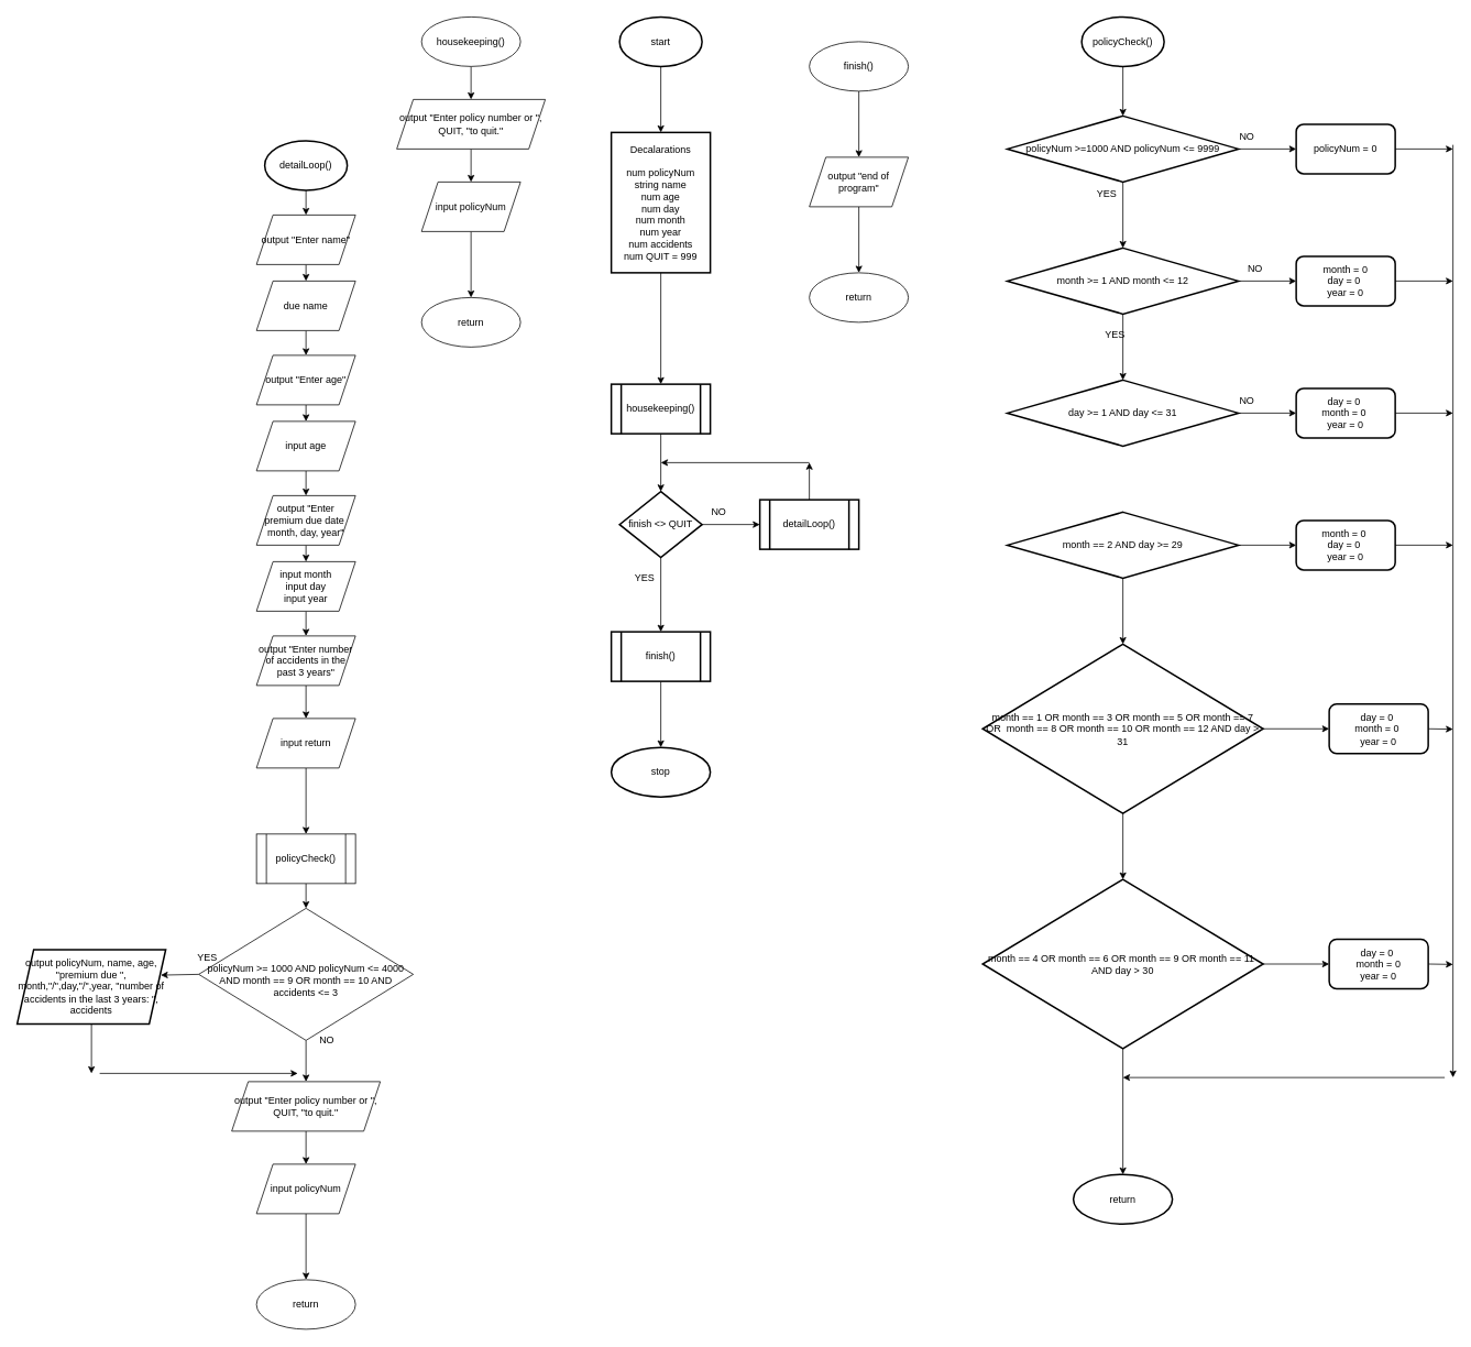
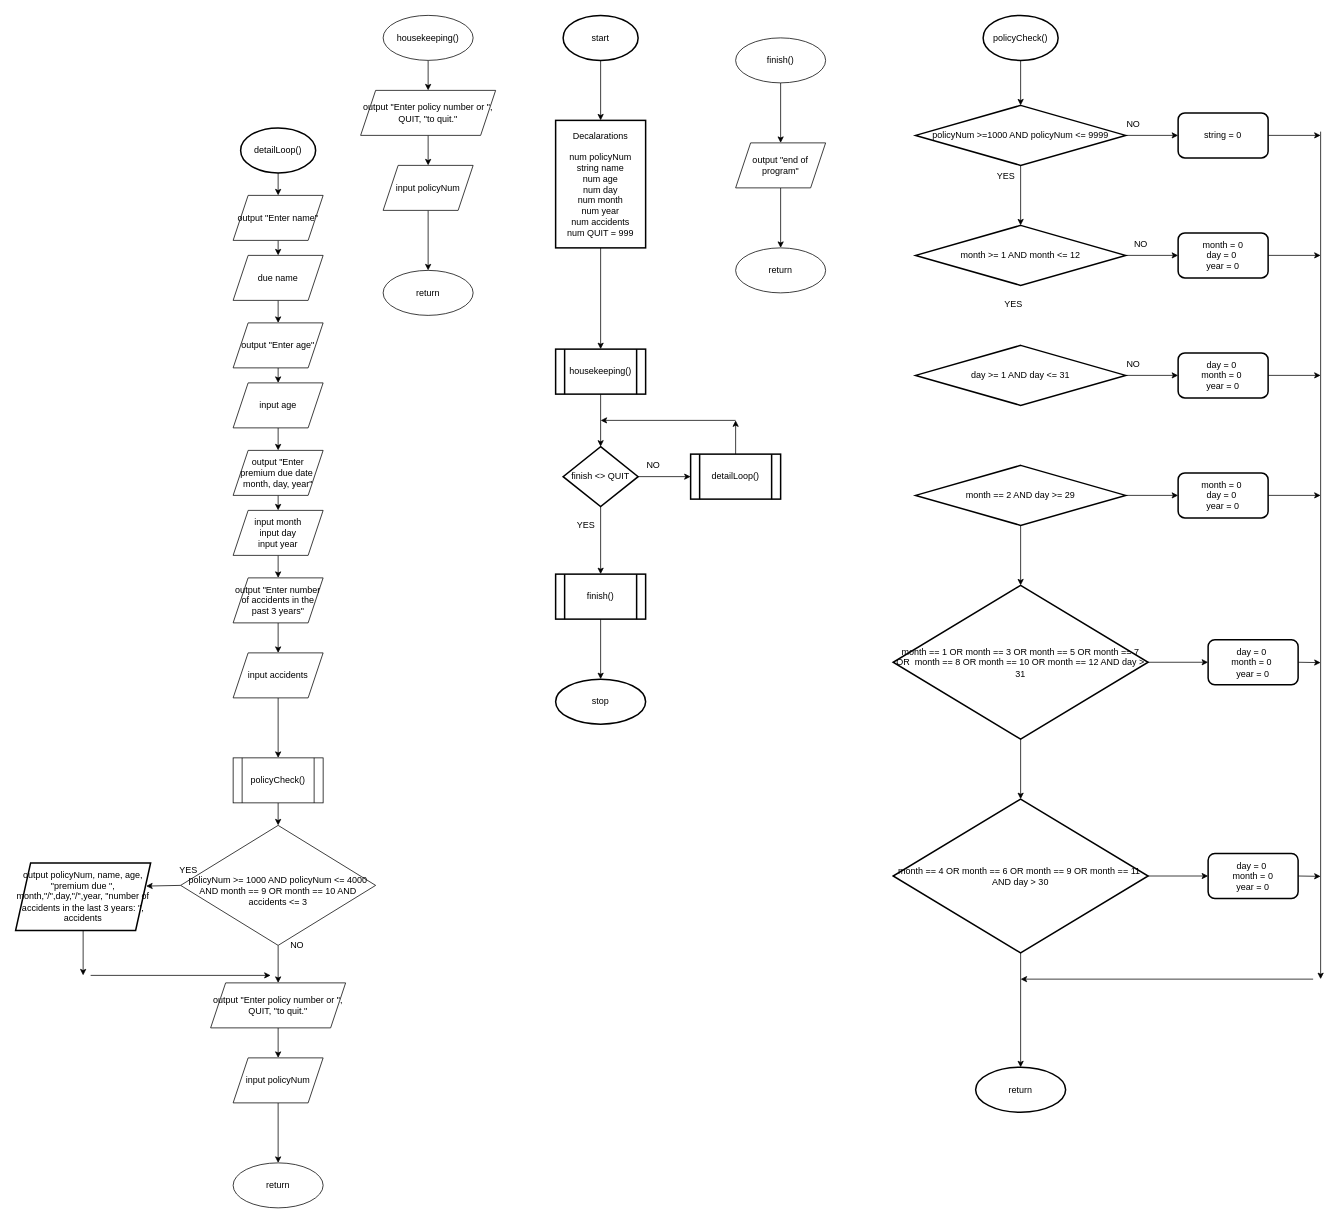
  <mxCell id="0" />
  <mxCell id="1" parent="0" />
  <mxCell id="2" value="" style="edgeStyle=none;html=1;" edge="1" parent="1" source="3" target="5"><mxGeometry relative="1" as="geometry" /></mxCell>
  <mxCell id="3" value="start" style="strokeWidth=2;html=1;shape=mxgraph.flowchart.start_1;whiteSpace=wrap;" vertex="1" parent="1"><mxGeometry x="750" width="100" height="60" as="geometry" y="20" /></mxCell>
  <mxCell id="4" value="" style="edgeStyle=none;html=1;" edge="1" parent="1" source="5" target="29"><mxGeometry relative="1" as="geometry" /></mxCell>
  <mxCell id="5" value="Decalarations&lt;br&gt;&lt;br&gt;num policyNum&lt;br&gt;string name&lt;br&gt;num age&lt;br&gt;num day&lt;br&gt;num month&lt;br&gt;num year&lt;br&gt;num accidents&lt;br&gt;num QUIT = 999" style="whiteSpace=wrap;html=1;strokeWidth=2;" vertex="1" parent="1"><mxGeometry x="740" y="160" width="120" height="170" as="geometry" /></mxCell>
  <mxCell id="6" value="" style="edgeStyle=none;html=1;" edge="1" parent="1" source="7" target="9"><mxGeometry relative="1" as="geometry" /></mxCell>
  <mxCell id="7" value="housekeeping()" style="ellipse;whiteSpace=wrap;html=1;" vertex="1" parent="1"><mxGeometry x="510" width="120" height="60" as="geometry" y="20" /></mxCell>
  <mxCell id="8" value="" style="edgeStyle=none;html=1;" edge="1" parent="1" source="9" target="11"><mxGeometry relative="1" as="geometry" /></mxCell>
  <mxCell id="9" value="output &quot;Enter policy number or &quot;, QUIT, &quot;to quit.&quot;" style="shape=parallelogram;perimeter=parallelogramPerimeter;whiteSpace=wrap;html=1;fixedSize=1;" vertex="1" parent="1"><mxGeometry x="480" y="120" width="180" height="60" as="geometry" /></mxCell>
  <mxCell id="10" value="" style="edgeStyle=none;html=1;" edge="1" parent="1" source="11" target="37"><mxGeometry relative="1" as="geometry" /></mxCell>
  <mxCell id="11" value="input policyNum" style="shape=parallelogram;perimeter=parallelogramPerimeter;whiteSpace=wrap;html=1;fixedSize=1;" vertex="1" parent="1"><mxGeometry x="510" y="220" width="120" height="60" as="geometry" /></mxCell>
  <mxCell id="12" value="" style="edgeStyle=none;html=1;" edge="1" parent="1" source="13" target="15"><mxGeometry relative="1" as="geometry" /></mxCell>
  <mxCell id="13" value="output &quot;Enter name&quot;" style="shape=parallelogram;perimeter=parallelogramPerimeter;whiteSpace=wrap;html=1;fixedSize=1;" vertex="1" parent="1"><mxGeometry x="310" y="260" width="120" height="60" as="geometry" /></mxCell>
  <mxCell id="14" value="" style="edgeStyle=none;html=1;" edge="1" parent="1" source="15" target="17"><mxGeometry relative="1" as="geometry" /></mxCell>
  <mxCell id="15" value="due name" style="shape=parallelogram;perimeter=parallelogramPerimeter;whiteSpace=wrap;html=1;fixedSize=1;" vertex="1" parent="1"><mxGeometry x="310" y="340" width="120" height="60" as="geometry" /></mxCell>
  <mxCell id="16" value="" style="edgeStyle=none;html=1;" edge="1" parent="1" source="17" target="19"><mxGeometry relative="1" as="geometry" /></mxCell>
  <mxCell id="17" value="output &quot;Enter age&quot;" style="shape=parallelogram;perimeter=parallelogramPerimeter;whiteSpace=wrap;html=1;fixedSize=1;" vertex="1" parent="1"><mxGeometry x="310" y="430" width="120" height="60" as="geometry" /></mxCell>
  <mxCell id="18" value="" style="edgeStyle=none;html=1;" edge="1" parent="1" source="19" target="21"><mxGeometry relative="1" as="geometry" /></mxCell>
  <mxCell id="19" value="input age" style="shape=parallelogram;perimeter=parallelogramPerimeter;whiteSpace=wrap;html=1;fixedSize=1;" vertex="1" parent="1"><mxGeometry x="310" y="510" width="120" height="60" as="geometry" /></mxCell>
  <mxCell id="20" value="" style="edgeStyle=none;html=1;" edge="1" parent="1" source="21" target="23"><mxGeometry relative="1" as="geometry" /></mxCell>
  <mxCell id="21" value="output &quot;Enter premium due date&amp;nbsp; month, day, year&quot;" style="shape=parallelogram;perimeter=parallelogramPerimeter;whiteSpace=wrap;html=1;fixedSize=1;" vertex="1" parent="1"><mxGeometry x="310" y="600" width="120" height="60" as="geometry" /></mxCell>
  <mxCell id="22" value="" style="edgeStyle=none;html=1;" edge="1" parent="1" source="23" target="25"><mxGeometry relative="1" as="geometry" /></mxCell>
  <mxCell id="23" value="input month&lt;br&gt;input day&lt;br&gt;input year" style="shape=parallelogram;perimeter=parallelogramPerimeter;whiteSpace=wrap;html=1;fixedSize=1;" vertex="1" parent="1"><mxGeometry x="310" y="680" width="120" height="60" as="geometry" /></mxCell>
  <mxCell id="24" value="" style="edgeStyle=none;html=1;" edge="1" parent="1" source="25" target="27"><mxGeometry relative="1" as="geometry" /></mxCell>
  <mxCell id="25" value="output &quot;Enter number of accidents in the past 3 years&quot;" style="shape=parallelogram;perimeter=parallelogramPerimeter;whiteSpace=wrap;html=1;fixedSize=1;" vertex="1" parent="1"><mxGeometry x="310" y="770" width="120" height="60" as="geometry" /></mxCell>
  <mxCell id="26" value="" style="edgeStyle=none;html=1;" edge="1" parent="1" source="27" target="91"><mxGeometry relative="1" as="geometry" /></mxCell>
- <mxCell id="27" value="input return" style="shape=parallelogram;perimeter=parallelogramPerimeter;whiteSpace=wrap;html=1;fixedSize=1;" vertex="1" parent="1"><mxGeometry x="310" y="870" width="120" height="60" as="geometry" /></mxCell>
+ <mxCell id="27" value="input accidents" style="shape=parallelogram;perimeter=parallelogramPerimeter;whiteSpace=wrap;html=1;fixedSize=1;" vertex="1" parent="1"><mxGeometry x="310" y="870" width="120" height="60" as="geometry" /></mxCell>
  <mxCell id="28" value="" style="edgeStyle=none;html=1;" edge="1" parent="1" source="29" target="78"><mxGeometry relative="1" as="geometry" /></mxCell>
  <mxCell id="29" value="housekeeping()" style="shape=process;whiteSpace=wrap;html=1;backgroundOutline=1;strokeWidth=2;" vertex="1" parent="1"><mxGeometry x="740" y="465" width="120" height="60" as="geometry" /></mxCell>
  <mxCell id="30" style="edgeStyle=none;html=1;exitX=0.5;exitY=1;exitDx=0;exitDy=0;" edge="1" parent="1" source="31"><mxGeometry relative="1" as="geometry"><mxPoint x="110" y="1300" as="targetPoint" /></mxGeometry></mxCell>
  <mxCell id="31" value="output policyNum, name, age, &quot;premium due &quot;, month,&quot;/&quot;,day,&quot;/&quot;,year, &quot;number of accidents in the last 3 years: &quot;, accidents" style="shape=parallelogram;perimeter=parallelogramPerimeter;whiteSpace=wrap;html=1;fixedSize=1;strokeWidth=2;" vertex="1" parent="1"><mxGeometry x="20" y="1150" width="180" height="90" as="geometry" /></mxCell>
  <mxCell id="32" value="" style="edgeStyle=none;html=1;" edge="1" parent="1" source="33" target="35"><mxGeometry relative="1" as="geometry" /></mxCell>
  <mxCell id="33" value="finish()" style="ellipse;whiteSpace=wrap;html=1;" vertex="1" parent="1"><mxGeometry x="980" y="50" width="120" height="60" as="geometry" /></mxCell>
  <mxCell id="34" value="" style="edgeStyle=none;html=1;" edge="1" parent="1" source="35" target="36"><mxGeometry relative="1" as="geometry" /></mxCell>
  <mxCell id="35" value="output &quot;end of program&quot;" style="shape=parallelogram;perimeter=parallelogramPerimeter;whiteSpace=wrap;html=1;fixedSize=1;" vertex="1" parent="1"><mxGeometry x="980" y="190" width="120" height="60" as="geometry" /></mxCell>
  <mxCell id="36" value="return" style="ellipse;whiteSpace=wrap;html=1;" vertex="1" parent="1"><mxGeometry x="980" y="330" width="120" height="60" as="geometry" /></mxCell>
  <mxCell id="37" value="return" style="ellipse;whiteSpace=wrap;html=1;" vertex="1" parent="1"><mxGeometry x="510" y="360" width="120" height="60" as="geometry" /></mxCell>
  <mxCell id="38" value="" style="edgeStyle=none;html=1;" edge="1" parent="1" source="39" target="13"><mxGeometry relative="1" as="geometry" /></mxCell>
  <mxCell id="39" value="detailLoop()" style="strokeWidth=2;html=1;shape=mxgraph.flowchart.start_1;whiteSpace=wrap;" vertex="1" parent="1"><mxGeometry x="320" y="170" width="100" height="60" as="geometry" /></mxCell>
  <mxCell id="40" value="" style="edgeStyle=none;html=1;" edge="1" parent="1" source="42" target="45"><mxGeometry relative="1" as="geometry" /></mxCell>
  <mxCell id="41" value="" style="edgeStyle=none;html=1;" edge="1" parent="1" source="42" target="47"><mxGeometry relative="1" as="geometry" /></mxCell>
  <mxCell id="42" value="policyNum &amp;gt;=1000 AND policyNum &amp;lt;= 9999" style="rhombus;whiteSpace=wrap;html=1;strokeWidth=2;" vertex="1" parent="1"><mxGeometry x="1220" y="140" width="280" height="80" as="geometry" /></mxCell>
- <mxCell id="43" value="" style="edgeStyle=none;html=1;" edge="1" parent="1" source="45" target="51"><mxGeometry relative="1" as="geometry" /></mxCell>
  <mxCell id="44" value="" style="edgeStyle=none;html=1;" edge="1" parent="1" source="45" target="53"><mxGeometry relative="1" as="geometry" /></mxCell>
  <mxCell id="45" value="month &amp;gt;= 1 AND month &amp;lt;= 12" style="rhombus;whiteSpace=wrap;html=1;strokeWidth=2;" vertex="1" parent="1"><mxGeometry x="1220" y="300" width="280" height="80" as="geometry" /></mxCell>
  <mxCell id="46" style="edgeStyle=none;html=1;exitX=1;exitY=0.5;exitDx=0;exitDy=0;" edge="1" parent="1" source="47"><mxGeometry relative="1" as="geometry"><mxPoint x="1760" y="180" as="targetPoint" /></mxGeometry></mxCell>
- <mxCell id="47" value="policyNum = 0" style="rounded=1;whiteSpace=wrap;html=1;strokeWidth=2;" vertex="1" parent="1"><mxGeometry x="1570" y="150" width="120" height="60" as="geometry" /></mxCell>
+ <mxCell id="47" value="string = 0" style="rounded=1;whiteSpace=wrap;html=1;strokeWidth=2;" vertex="1" parent="1"><mxGeometry x="1570" y="150" width="120" height="60" as="geometry" /></mxCell>
  <mxCell id="48" value="NO" style="text;html=1;align=center;verticalAlign=middle;resizable=0;points=[];autosize=1;strokeColor=none;fillColor=none;" vertex="1" parent="1"><mxGeometry x="1495" y="155" width="30" height="20" as="geometry" /></mxCell>
  <mxCell id="49" value="YES" style="text;html=1;align=center;verticalAlign=middle;resizable=0;points=[];autosize=1;strokeColor=none;fillColor=none;" vertex="1" parent="1"><mxGeometry x="1320" y="225" width="40" height="20" as="geometry" /></mxCell>
  <mxCell id="50" value="" style="edgeStyle=none;html=1;" edge="1" parent="1" source="51" target="57"><mxGeometry relative="1" as="geometry" /></mxCell>
  <mxCell id="51" value="day &amp;gt;= 1 AND day &amp;lt;= 31" style="rhombus;whiteSpace=wrap;html=1;strokeWidth=2;" vertex="1" parent="1"><mxGeometry x="1220" y="460" width="280" height="80" as="geometry" /></mxCell>
  <mxCell id="52" style="edgeStyle=none;html=1;exitX=1;exitY=0.5;exitDx=0;exitDy=0;" edge="1" parent="1" source="53"><mxGeometry relative="1" as="geometry"><mxPoint x="1760" y="340" as="targetPoint" /></mxGeometry></mxCell>
  <mxCell id="53" value="month = 0&lt;br&gt;day = 0&amp;nbsp;&lt;br&gt;year = 0" style="rounded=1;whiteSpace=wrap;html=1;strokeWidth=2;" vertex="1" parent="1"><mxGeometry x="1570" y="310" width="120" height="60" as="geometry" /></mxCell>
  <mxCell id="54" value="NO" style="text;html=1;align=center;verticalAlign=middle;resizable=0;points=[];autosize=1;strokeColor=none;fillColor=none;" vertex="1" parent="1"><mxGeometry x="1505" y="315" width="30" height="20" as="geometry" /></mxCell>
  <mxCell id="55" value="YES" style="text;html=1;align=center;verticalAlign=middle;resizable=0;points=[];autosize=1;strokeColor=none;fillColor=none;" vertex="1" parent="1"><mxGeometry x="1330" y="395" width="40" height="20" as="geometry" /></mxCell>
  <mxCell id="56" style="edgeStyle=none;html=1;exitX=1;exitY=0.5;exitDx=0;exitDy=0;" edge="1" parent="1" source="57"><mxGeometry relative="1" as="geometry"><mxPoint x="1760" y="500" as="targetPoint" /></mxGeometry></mxCell>
  <mxCell id="57" value="day = 0&amp;nbsp;&lt;br&gt;month = 0&amp;nbsp;&lt;br&gt;year = 0" style="rounded=1;whiteSpace=wrap;html=1;strokeWidth=2;" vertex="1" parent="1"><mxGeometry x="1570" y="470" width="120" height="60" as="geometry" /></mxCell>
  <mxCell id="58" value="NO" style="text;html=1;align=center;verticalAlign=middle;resizable=0;points=[];autosize=1;strokeColor=none;fillColor=none;" vertex="1" parent="1"><mxGeometry x="1495" y="475" width="30" height="20" as="geometry" /></mxCell>
  <mxCell id="59" value="" style="edgeStyle=none;html=1;" edge="1" parent="1" source="61" target="63"><mxGeometry relative="1" as="geometry" /></mxCell>
  <mxCell id="60" value="" style="edgeStyle=none;html=1;" edge="1" parent="1" source="61" target="66"><mxGeometry relative="1" as="geometry" /></mxCell>
  <mxCell id="61" value="month == 2 AND day &amp;gt;= 29" style="rhombus;whiteSpace=wrap;html=1;strokeWidth=2;" vertex="1" parent="1"><mxGeometry x="1220" y="620" width="280" height="80" as="geometry" /></mxCell>
  <mxCell id="62" style="edgeStyle=none;html=1;exitX=1;exitY=0.5;exitDx=0;exitDy=0;" edge="1" parent="1" source="63"><mxGeometry relative="1" as="geometry"><mxPoint x="1760" y="660" as="targetPoint" /></mxGeometry></mxCell>
  <mxCell id="63" value="month = 0&amp;nbsp;&lt;br&gt;day = 0&amp;nbsp;&lt;br&gt;year = 0" style="rounded=1;whiteSpace=wrap;html=1;strokeWidth=2;" vertex="1" parent="1"><mxGeometry x="1570" y="630" width="120" height="60" as="geometry" /></mxCell>
  <mxCell id="64" value="" style="edgeStyle=none;html=1;" edge="1" parent="1" source="66" target="68"><mxGeometry relative="1" as="geometry" /></mxCell>
  <mxCell id="65" value="" style="edgeStyle=none;html=1;" edge="1" parent="1" source="66" target="71"><mxGeometry relative="1" as="geometry" /></mxCell>
  <mxCell id="66" value="month == 1 OR month == 3 OR month == 5 OR month == 7 OR&amp;nbsp; month == 8 OR month == 10 OR month == 12 AND day &amp;gt; 31" style="rhombus;whiteSpace=wrap;html=1;strokeWidth=2;" vertex="1" parent="1"><mxGeometry x="1190" y="780" width="340" height="205" as="geometry" /></mxCell>
  <mxCell id="67" style="edgeStyle=none;html=1;exitX=1;exitY=0.5;exitDx=0;exitDy=0;" edge="1" parent="1" source="68"><mxGeometry relative="1" as="geometry"><mxPoint x="1760" y="883" as="targetPoint" /></mxGeometry></mxCell>
  <mxCell id="68" value="day = 0&amp;nbsp;&lt;br&gt;month = 0&amp;nbsp;&lt;br&gt;year = 0" style="rounded=1;whiteSpace=wrap;html=1;strokeWidth=2;" vertex="1" parent="1"><mxGeometry x="1610" y="852.5" width="120" height="60" as="geometry" /></mxCell>
  <mxCell id="69" value="" style="edgeStyle=none;html=1;" edge="1" parent="1" source="71" target="73"><mxGeometry relative="1" as="geometry" /></mxCell>
  <mxCell id="70" value="" style="edgeStyle=none;html=1;" edge="1" parent="1" source="71" target="89"><mxGeometry relative="1" as="geometry" /></mxCell>
  <mxCell id="71" value="month == 4 OR month == 6 OR month == 9 OR month == 11&amp;nbsp; AND day &amp;gt; 30" style="rhombus;whiteSpace=wrap;html=1;strokeWidth=2;" vertex="1" parent="1"><mxGeometry x="1190" y="1065" width="340" height="205" as="geometry" /></mxCell>
  <mxCell id="72" style="edgeStyle=none;html=1;exitX=1;exitY=0.5;exitDx=0;exitDy=0;" edge="1" parent="1" source="73"><mxGeometry relative="1" as="geometry"><mxPoint x="1760" y="1168" as="targetPoint" /></mxGeometry></mxCell>
  <mxCell id="73" value="day = 0&amp;nbsp;&lt;br&gt;month = 0&lt;br&gt;year = 0" style="rounded=1;whiteSpace=wrap;html=1;strokeWidth=2;" vertex="1" parent="1"><mxGeometry x="1610" y="1137.5" width="120" height="60" as="geometry" /></mxCell>
  <mxCell id="74" value="" style="endArrow=classic;html=1;" edge="1" parent="1"><mxGeometry width="50" height="50" relative="1" as="geometry"><mxPoint x="1760" y="175" as="sourcePoint" /><mxPoint x="1760" y="1305" as="targetPoint" /></mxGeometry></mxCell>
  <mxCell id="75" value="" style="endArrow=classic;html=1;" edge="1" parent="1"><mxGeometry width="50" height="50" relative="1" as="geometry"><mxPoint x="1750" y="1305" as="sourcePoint" /><mxPoint x="1360" y="1305" as="targetPoint" /></mxGeometry></mxCell>
  <mxCell id="76" value="" style="edgeStyle=none;html=1;" edge="1" parent="1" source="78" target="80"><mxGeometry relative="1" as="geometry" /></mxCell>
  <mxCell id="77" value="" style="edgeStyle=none;html=1;" edge="1" parent="1" source="78" target="83"><mxGeometry relative="1" as="geometry" /></mxCell>
  <mxCell id="78" value="finish &amp;lt;&amp;gt; QUIT" style="rhombus;whiteSpace=wrap;html=1;strokeWidth=2;" vertex="1" parent="1"><mxGeometry x="750" y="595" width="100" height="80" as="geometry" /></mxCell>
  <mxCell id="79" value="" style="edgeStyle=none;html=1;" edge="1" parent="1" source="80" target="81"><mxGeometry relative="1" as="geometry" /></mxCell>
  <mxCell id="80" value="finish()" style="shape=process;whiteSpace=wrap;html=1;backgroundOutline=1;strokeWidth=2;" vertex="1" parent="1"><mxGeometry x="740" y="765" width="120" height="60" as="geometry" /></mxCell>
  <mxCell id="81" value="stop" style="ellipse;whiteSpace=wrap;html=1;strokeWidth=2;" vertex="1" parent="1"><mxGeometry x="740" y="905" width="120" height="60" as="geometry" /></mxCell>
  <mxCell id="82" style="edgeStyle=none;html=1;exitX=0.5;exitY=0;exitDx=0;exitDy=0;" edge="1" parent="1" source="83"><mxGeometry relative="1" as="geometry"><mxPoint x="980" y="560" as="targetPoint" /></mxGeometry></mxCell>
  <mxCell id="83" value="detailLoop()" style="shape=process;whiteSpace=wrap;html=1;backgroundOutline=1;strokeWidth=2;" vertex="1" parent="1"><mxGeometry x="920" y="605" width="120" height="60" as="geometry" /></mxCell>
  <mxCell id="84" value="" style="endArrow=classic;html=1;" edge="1" parent="1"><mxGeometry width="50" height="50" relative="1" as="geometry"><mxPoint x="980" y="560" as="sourcePoint" /><mxPoint x="800" y="560" as="targetPoint" /></mxGeometry></mxCell>
  <mxCell id="85" value="YES" style="text;html=1;align=center;verticalAlign=middle;resizable=0;points=[];autosize=1;strokeColor=none;fillColor=none;" vertex="1" parent="1"><mxGeometry x="760" y="690" width="40" height="20" as="geometry" /></mxCell>
  <mxCell id="86" value="NO" style="text;html=1;align=center;verticalAlign=middle;resizable=0;points=[];autosize=1;strokeColor=none;fillColor=none;" vertex="1" parent="1"><mxGeometry x="855" y="610" width="30" height="20" as="geometry" /></mxCell>
  <mxCell id="87" value="" style="edgeStyle=none;html=1;" edge="1" parent="1" source="88" target="42"><mxGeometry relative="1" as="geometry" /></mxCell>
  <mxCell id="88" value="policyCheck()" style="strokeWidth=2;html=1;shape=mxgraph.flowchart.start_1;whiteSpace=wrap;" vertex="1" parent="1"><mxGeometry x="1310" width="100" height="60" as="geometry" y="20" /></mxCell>
  <mxCell id="89" value="return" style="ellipse;whiteSpace=wrap;html=1;strokeWidth=2;" vertex="1" parent="1"><mxGeometry x="1300" y="1422.5" width="120" height="60" as="geometry" /></mxCell>
  <mxCell id="90" value="" style="edgeStyle=none;html=1;" edge="1" parent="1" source="91" target="94"><mxGeometry relative="1" as="geometry" /></mxCell>
  <mxCell id="91" value="policyCheck()" style="shape=process;whiteSpace=wrap;html=1;backgroundOutline=1;" vertex="1" parent="1"><mxGeometry x="310" y="1010" width="120" height="60" as="geometry" /></mxCell>
  <mxCell id="92" style="edgeStyle=none;html=1;exitX=0;exitY=0.5;exitDx=0;exitDy=0;entryX=0.967;entryY=0.344;entryDx=0;entryDy=0;entryPerimeter=0;" edge="1" parent="1" source="94" target="31"><mxGeometry relative="1" as="geometry"><mxPoint x="290" y="1180" as="targetPoint" /></mxGeometry></mxCell>
  <mxCell id="93" style="edgeStyle=none;html=1;exitX=0.5;exitY=1;exitDx=0;exitDy=0;" edge="1" parent="1" source="94"><mxGeometry relative="1" as="geometry"><mxPoint x="370" y="1310" as="targetPoint" /></mxGeometry></mxCell>
  <mxCell id="94" value="&lt;br&gt;policyNum &amp;gt;= 1000 AND policyNum &amp;lt;= 4000 AND month == 9 OR month == 10 AND accidents &amp;lt;= 3" style="rhombus;whiteSpace=wrap;html=1;" vertex="1" parent="1"><mxGeometry x="240" y="1100" width="260" height="160" as="geometry" /></mxCell>
  <mxCell id="95" value="" style="endArrow=classic;html=1;" edge="1" parent="1"><mxGeometry width="50" height="50" relative="1" as="geometry"><mxPoint x="120" y="1300" as="sourcePoint" /><mxPoint x="360" y="1300" as="targetPoint" /></mxGeometry></mxCell>
  <mxCell id="96" value="YES" style="text;html=1;align=center;verticalAlign=middle;resizable=0;points=[];autosize=1;strokeColor=none;fillColor=none;" vertex="1" parent="1"><mxGeometry x="230" y="1150" width="40" height="20" as="geometry" /></mxCell>
  <mxCell id="97" value="NO" style="text;html=1;align=center;verticalAlign=middle;resizable=0;points=[];autosize=1;strokeColor=none;fillColor=none;" vertex="1" parent="1"><mxGeometry x="380" y="1250" width="30" height="20" as="geometry" /></mxCell>
  <mxCell id="98" value="" style="edgeStyle=none;html=1;" edge="1" parent="1" source="99" target="101"><mxGeometry relative="1" as="geometry" /></mxCell>
  <mxCell id="99" value="output &quot;Enter policy number or &quot;, QUIT, &quot;to quit.&quot;" style="shape=parallelogram;perimeter=parallelogramPerimeter;whiteSpace=wrap;html=1;fixedSize=1;" vertex="1" parent="1"><mxGeometry x="280" y="1310" width="180" height="60" as="geometry" /></mxCell>
  <mxCell id="100" value="" style="edgeStyle=none;html=1;" edge="1" parent="1" source="101" target="102"><mxGeometry relative="1" as="geometry" /></mxCell>
  <mxCell id="101" value="input policyNum" style="shape=parallelogram;perimeter=parallelogramPerimeter;whiteSpace=wrap;html=1;fixedSize=1;" vertex="1" parent="1"><mxGeometry x="310" y="1410" width="120" height="60" as="geometry" /></mxCell>
  <mxCell id="102" value="return" style="ellipse;whiteSpace=wrap;html=1;" vertex="1" parent="1"><mxGeometry x="310" y="1550" width="120" height="60" as="geometry" /></mxCell>
